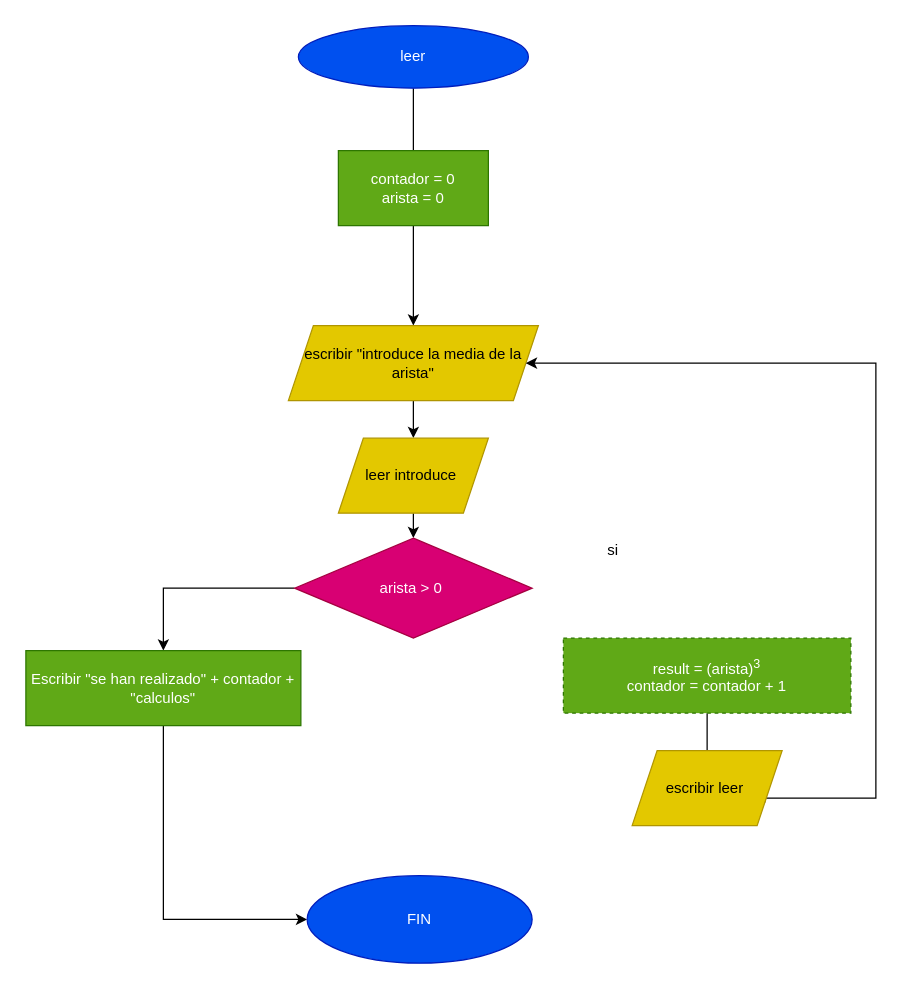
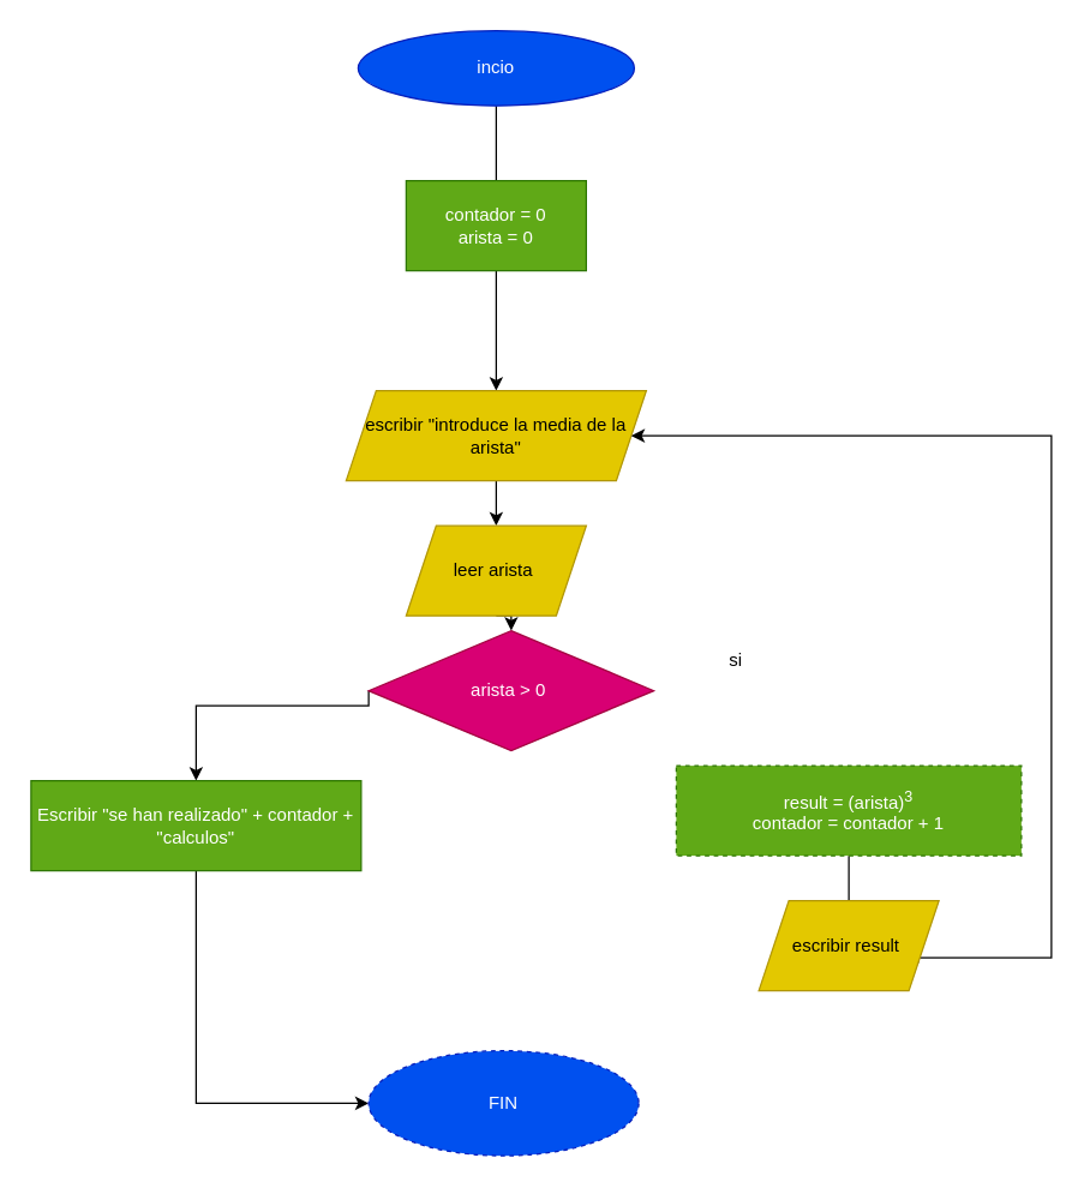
  <mxCell id="0" />
  <mxCell id="1" parent="0" />
  <mxCell id="2" value="" style="edgeStyle=orthogonalEdgeStyle;rounded=0;orthogonalLoop=1;jettySize=auto;html=1;" edge="1" parent="1" source="3" target="5"><mxGeometry relative="1" as="geometry"><Array as="points"><mxPoint x="330" y="90" /><mxPoint x="330" y="90" /></Array></mxGeometry></mxCell>
- <mxCell id="3" value="leer" style="ellipse;whiteSpace=wrap;html=1;fillColor=#0050ef;fontColor=#ffffff;strokeColor=#001DBC;" vertex="1" parent="1"><mxGeometry x="238" y="20" width="184" height="50" as="geometry" /></mxCell>
+ <mxCell id="3" value="incio" style="ellipse;whiteSpace=wrap;html=1;fillColor=#0050ef;fontColor=#ffffff;strokeColor=#001DBC;" vertex="1" parent="1"><mxGeometry x="238" y="20" width="184" height="50" as="geometry" /></mxCell>
  <mxCell id="4" value="" style="edgeStyle=orthogonalEdgeStyle;rounded=0;orthogonalLoop=1;jettySize=auto;html=1;" edge="1" parent="1" source="5" target="7"><mxGeometry relative="1" as="geometry" /></mxCell>
  <mxCell id="5" value="escribir &quot;introduce la media de la arista&quot;" style="shape=parallelogram;perimeter=parallelogramPerimeter;whiteSpace=wrap;html=1;fixedSize=1;fillColor=#e3c800;fontColor=#000000;strokeColor=#B09500;" vertex="1" parent="1"><mxGeometry x="230" y="260" width="200" height="60" as="geometry" /></mxCell>
  <mxCell id="6" style="edgeStyle=orthogonalEdgeStyle;rounded=0;orthogonalLoop=1;jettySize=auto;html=1;exitX=0.5;exitY=1;exitDx=0;exitDy=0;entryX=0.5;entryY=0;entryDx=0;entryDy=0;" edge="1" parent="1" source="7" target="10"><mxGeometry relative="1" as="geometry" /></mxCell>
- <mxCell id="7" value="leer introduce&amp;nbsp;" style="shape=parallelogram;perimeter=parallelogramPerimeter;whiteSpace=wrap;html=1;fixedSize=1;fillColor=#e3c800;fontColor=#000000;strokeColor=#B09500;" vertex="1" parent="1"><mxGeometry x="270" y="350" width="120" height="60" as="geometry" /></mxCell>
+ <mxCell id="7" value="leer arista&amp;nbsp;" style="shape=parallelogram;perimeter=parallelogramPerimeter;whiteSpace=wrap;html=1;fixedSize=1;fillColor=#e3c800;fontColor=#000000;strokeColor=#B09500;" vertex="1" parent="1"><mxGeometry x="270" y="350" width="120" height="60" as="geometry" /></mxCell>
  <mxCell id="8" value="contador = 0&lt;br&gt;arista = 0" style="whiteSpace=wrap;html=1;fillColor=#60a917;fontColor=#ffffff;strokeColor=#2D7600;" vertex="1" parent="1"><mxGeometry x="270" y="120" width="120" height="60" as="geometry" /></mxCell>
  <mxCell id="9" style="edgeStyle=orthogonalEdgeStyle;rounded=0;orthogonalLoop=1;jettySize=auto;html=1;exitX=0;exitY=0.5;exitDx=0;exitDy=0;entryX=0.5;entryY=0;entryDx=0;entryDy=0;" edge="1" parent="1" source="10" target="17"><mxGeometry relative="1" as="geometry"><mxPoint x="110" y="520" as="targetPoint" /><mxPoint x="205" y="470" as="sourcePoint" /><Array as="points"><mxPoint x="130" y="470" /></Array></mxGeometry></mxCell>
- <mxCell id="10" value="arista &amp;gt; 0&amp;nbsp;" style="rhombus;whiteSpace=wrap;html=1;fillColor=#d80073;fontColor=#ffffff;strokeColor=#A50040;" vertex="1" parent="1"><mxGeometry x="235" y="430" width="190" height="80" as="geometry" /></mxCell>
+ <mxCell id="10" value="arista &amp;gt; 0&amp;nbsp;" style="rhombus;whiteSpace=wrap;html=1;fillColor=#d80073;fontColor=#ffffff;strokeColor=#A50040;" vertex="1" parent="1"><mxGeometry x="245" y="420" width="190" height="80" as="geometry" /></mxCell>
  <mxCell id="11" value="" style="edgeStyle=orthogonalEdgeStyle;rounded=0;orthogonalLoop=1;jettySize=auto;html=1;" edge="1" parent="1" source="13"><mxGeometry relative="1" as="geometry"><mxPoint x="565" y="650" as="targetPoint" /></mxGeometry></mxCell>
  <mxCell id="12" style="edgeStyle=orthogonalEdgeStyle;rounded=0;orthogonalLoop=1;jettySize=auto;html=1;exitX=1;exitY=0.75;exitDx=0;exitDy=0;entryX=1;entryY=0.5;entryDx=0;entryDy=0;" edge="1" parent="1" source="15" target="5"><mxGeometry relative="1" as="geometry"><Array as="points"><mxPoint x="611" y="638" /><mxPoint x="700" y="638" /><mxPoint x="700" y="290" /></Array></mxGeometry></mxCell>
  <mxCell id="13" value="result = (arista)&lt;sup&gt;3&lt;/sup&gt;&lt;br&gt;contador = contador + 1" style="rounded=0;whiteSpace=wrap;html=1;align=center;fillColor=#60a917;fontColor=#ffffff;strokeColor=#2D7600;dashed=1;" vertex="1" parent="1"><mxGeometry x="450" y="510" width="230" height="60" as="geometry" /></mxCell>
  <mxCell id="14" value="si" style="text;html=1;strokeColor=none;fillColor=none;align=center;verticalAlign=middle;whiteSpace=wrap;rounded=0;" vertex="1" parent="1"><mxGeometry x="460" y="425" width="60" height="30" as="geometry" /></mxCell>
- <mxCell id="15" value="escribir leer&amp;nbsp;" style="shape=parallelogram;perimeter=parallelogramPerimeter;whiteSpace=wrap;html=1;fixedSize=1;fillColor=#e3c800;fontColor=#000000;strokeColor=#B09500;" vertex="1" parent="1"><mxGeometry x="505" y="600" width="120" height="60" as="geometry" /></mxCell>
+ <mxCell id="15" value="escribir result&amp;nbsp;" style="shape=parallelogram;perimeter=parallelogramPerimeter;whiteSpace=wrap;html=1;fixedSize=1;fillColor=#e3c800;fontColor=#000000;strokeColor=#B09500;" vertex="1" parent="1"><mxGeometry x="505" y="600" width="120" height="60" as="geometry" /></mxCell>
  <mxCell id="16" style="edgeStyle=orthogonalEdgeStyle;rounded=0;orthogonalLoop=1;jettySize=auto;html=1;exitX=0.5;exitY=1;exitDx=0;exitDy=0;entryX=0;entryY=0.5;entryDx=0;entryDy=0;" edge="1" parent="1" source="17" target="18"><mxGeometry relative="1" as="geometry" /></mxCell>
  <mxCell id="17" value="Escribir &quot;se han realizado&quot; + contador + &quot;calculos&quot;" style="rounded=0;whiteSpace=wrap;html=1;fillColor=#60a917;fontColor=#ffffff;strokeColor=#2D7600;" vertex="1" parent="1"><mxGeometry x="20" y="520" width="220" height="60" as="geometry" /></mxCell>
- <mxCell id="18" value="FIN" style="ellipse;whiteSpace=wrap;html=1;fillColor=#0050ef;fontColor=#ffffff;strokeColor=#001DBC;" vertex="1" parent="1"><mxGeometry x="245" y="700" width="180" height="70" as="geometry" /></mxCell>
+ <mxCell id="18" value="FIN" style="ellipse;whiteSpace=wrap;html=1;fillColor=#0050ef;fontColor=#ffffff;strokeColor=#001DBC;dashed=1;" vertex="1" parent="1"><mxGeometry x="245" y="700" width="180" height="70" as="geometry" /></mxCell>
